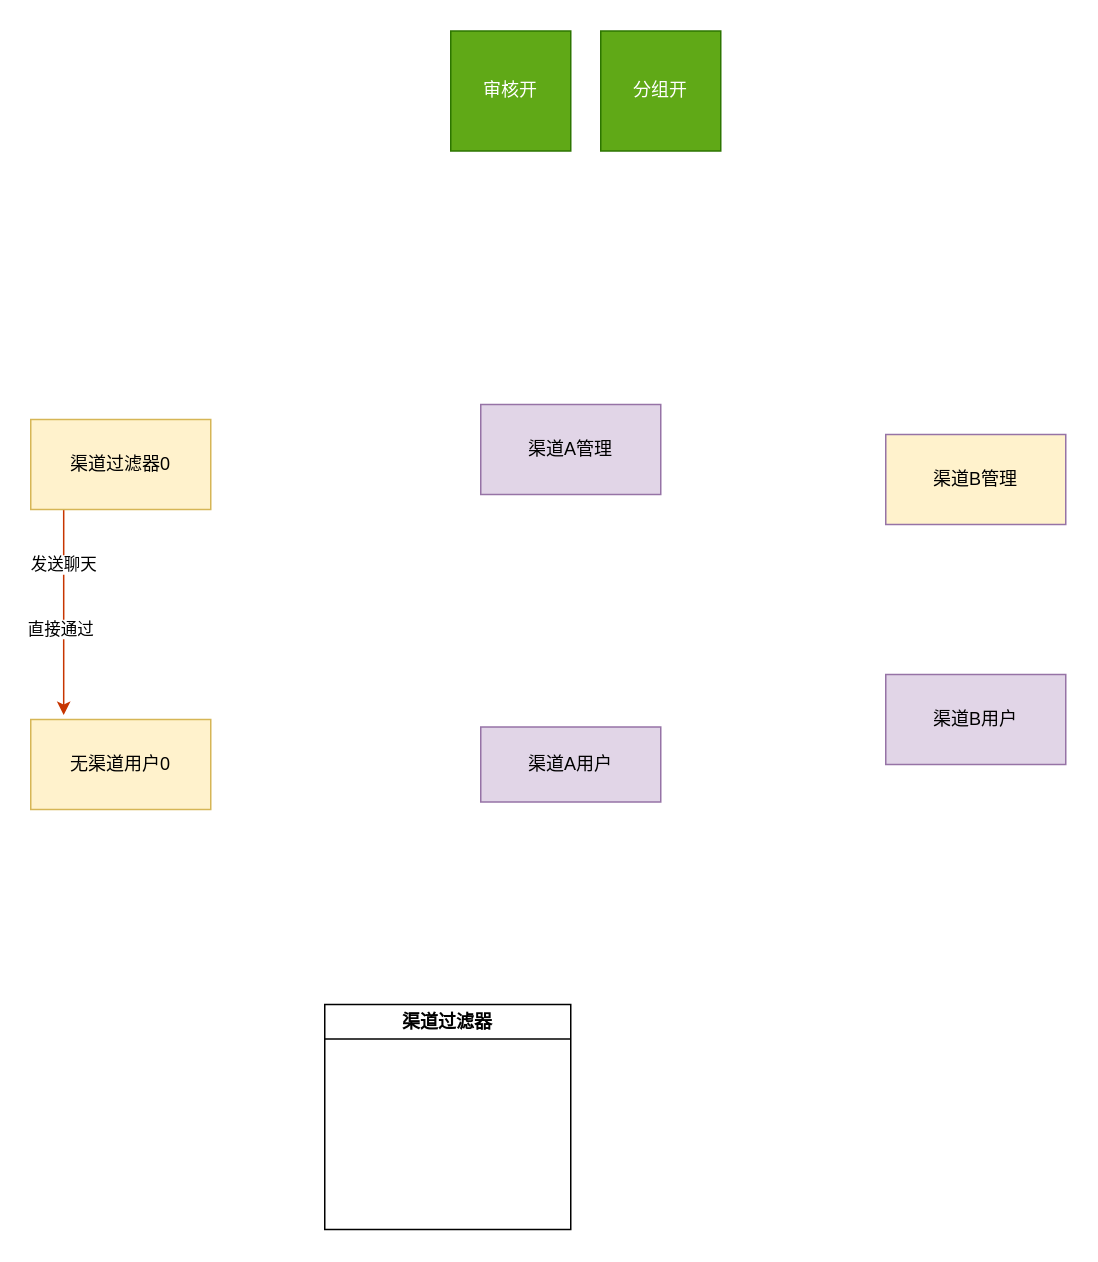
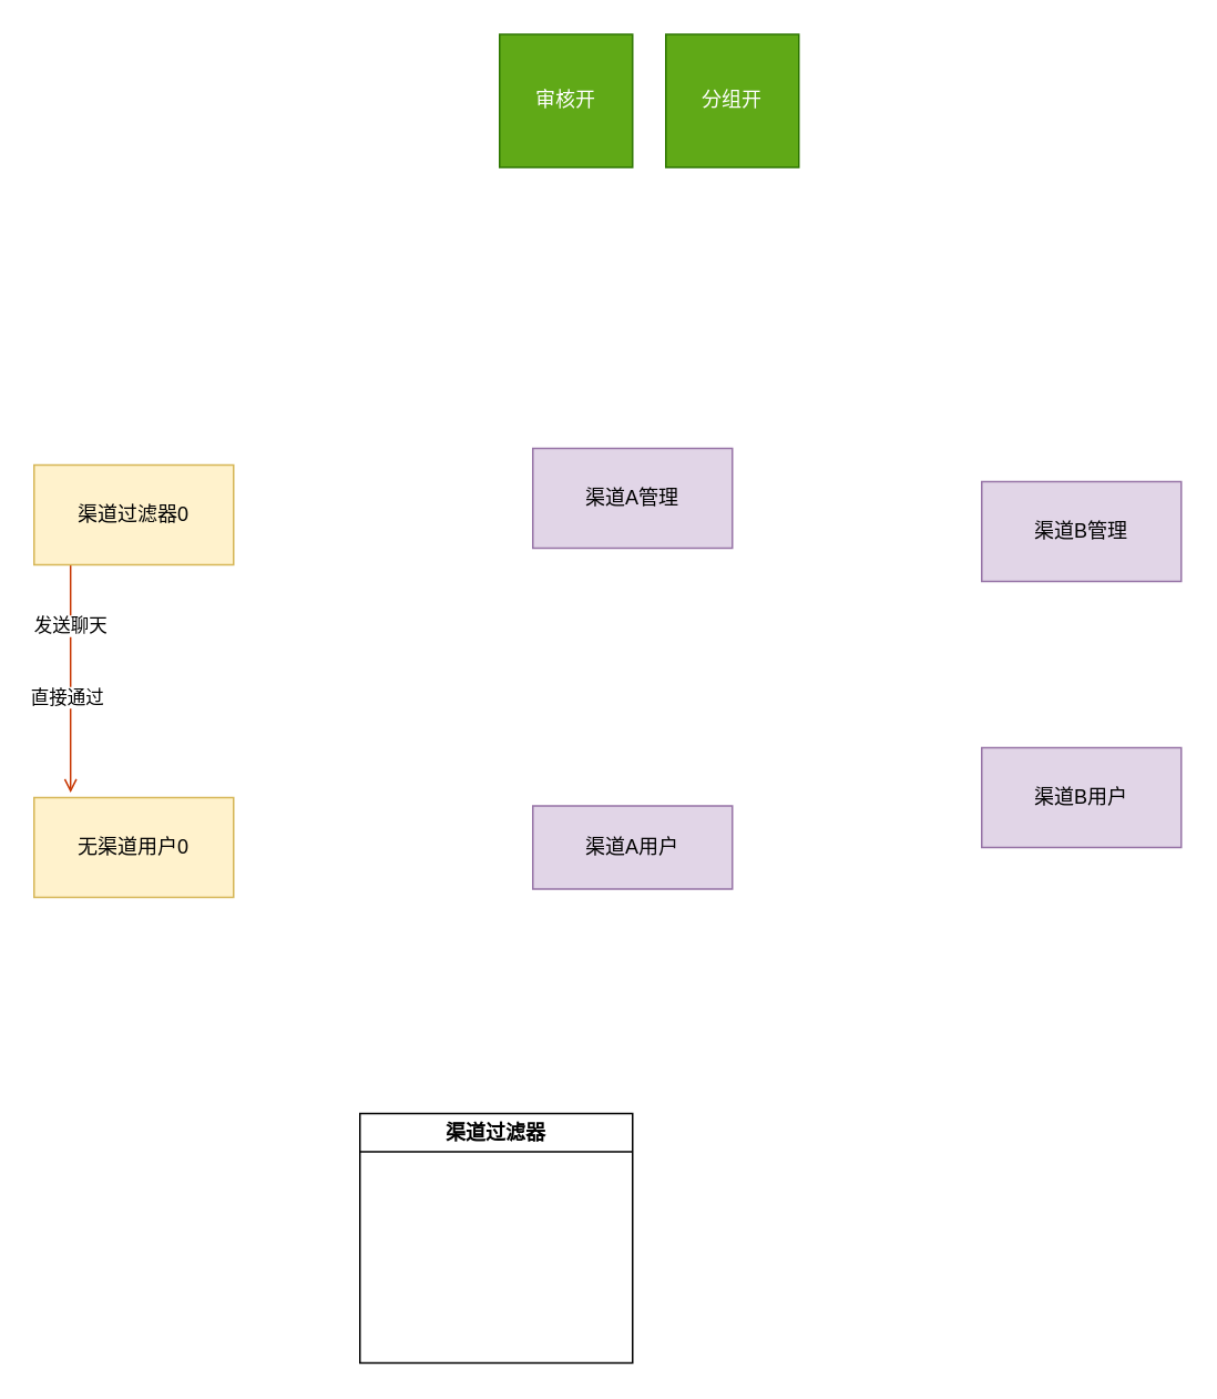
  <mxCell id="0" />
  <mxCell id="1" parent="0" />
  <mxCell id="2" value="审核开" style="whiteSpace=wrap;html=1;aspect=fixed;fillColor=#60a917;strokeColor=#2D7600;fontColor=#ffffff;" vertex="1" parent="1"><mxGeometry x="300" y="20" width="80" height="80" as="geometry" /></mxCell>
  <mxCell id="3" value="分组开" style="whiteSpace=wrap;html=1;aspect=fixed;fillColor=#60a917;strokeColor=#2D7600;fontColor=#ffffff;" vertex="1" parent="1"><mxGeometry x="400" y="20" width="80" height="80" as="geometry" /></mxCell>
- <mxCell id="4" style="edgeStyle=orthogonalEdgeStyle;rounded=0;orthogonalLoop=1;jettySize=auto;html=1;entryX=0.183;entryY=-0.05;entryDx=0;entryDy=0;fillColor=#fa6800;strokeColor=#C73500;exitX=0.183;exitY=0.983;exitDx=0;exitDy=0;exitPerimeter=0;entryPerimeter=0;" edge="1" parent="1" source="7" target="10"><mxGeometry relative="1" as="geometry"><mxPoint x="110" y="459" as="targetPoint" /></mxGeometry></mxCell>
+ <mxCell id="4" style="edgeStyle=orthogonalEdgeStyle;rounded=0;orthogonalLoop=1;jettySize=auto;html=1;entryX=0.183;entryY=-0.05;entryDx=0;entryDy=0;fillColor=#fa6800;strokeColor=#C73500;exitX=0.183;exitY=0.983;exitDx=0;exitDy=0;exitPerimeter=0;entryPerimeter=0;endArrow=open;" edge="1" parent="1" source="7" target="10"><mxGeometry relative="1" as="geometry"><mxPoint x="110" y="459" as="targetPoint" /></mxGeometry></mxCell>
  <mxCell id="5" value="发送聊天" style="edgeLabel;html=1;align=center;verticalAlign=middle;resizable=0;points=[];" vertex="1" connectable="0" parent="4"><mxGeometry x="0.25" y="-2" relative="1" as="geometry"><mxPoint x="2" y="-48" as="offset" /></mxGeometry></mxCell>
  <mxCell id="6" value="直接通过" style="edgeLabel;html=1;align=center;verticalAlign=middle;resizable=0;points=[];" vertex="1" connectable="0" parent="4"><mxGeometry x="0.178" y="-2" relative="1" as="geometry"><mxPoint as="offset" /></mxGeometry></mxCell>
  <mxCell id="7" value="渠道过滤器0" style="rounded=0;whiteSpace=wrap;html=1;fillColor=#fff2cc;strokeColor=#d6b656;" vertex="1" parent="1"><mxGeometry x="20" y="279" width="120" height="60" as="geometry" /></mxCell>
  <mxCell id="8" value="渠道A管理" style="rounded=0;whiteSpace=wrap;html=1;fillColor=#e1d5e7;strokeColor=#9673a6;" vertex="1" parent="1"><mxGeometry x="320" y="269" width="120" height="60" as="geometry" /></mxCell>
- <mxCell id="9" value="渠道B管理" style="rounded=0;whiteSpace=wrap;html=1;fillColor=#fff2cc;strokeColor=#9673a6;" vertex="1" parent="1"><mxGeometry x="590" y="289" width="120" height="60" as="geometry" /></mxCell>
+ <mxCell id="9" value="渠道B管理" style="rounded=0;whiteSpace=wrap;html=1;fillColor=#e1d5e7;strokeColor=#9673a6;" vertex="1" parent="1"><mxGeometry x="590" y="289" width="120" height="60" as="geometry" /></mxCell>
  <mxCell id="10" value="无渠道用户0" style="rounded=0;whiteSpace=wrap;html=1;fillColor=#fff2cc;strokeColor=#d6b656;" vertex="1" parent="1"><mxGeometry x="20" y="479" width="120" height="60" as="geometry" /></mxCell>
  <mxCell id="11" value="渠道A用户" style="rounded=0;whiteSpace=wrap;html=1;fillColor=#e1d5e7;strokeColor=#9673a6;" vertex="1" parent="1"><mxGeometry x="320" y="484" width="120" height="50" as="geometry" /></mxCell>
  <mxCell id="12" value="渠道B用户" style="rounded=0;whiteSpace=wrap;html=1;fillColor=#e1d5e7;strokeColor=#9673a6;" vertex="1" parent="1"><mxGeometry x="590" y="449" width="120" height="60" as="geometry" /></mxCell>
  <mxCell id="13" value="渠道过滤器" style="swimlane;whiteSpace=wrap;html=1;" vertex="1" parent="1"><mxGeometry x="216" y="669" width="164" height="150" as="geometry" /></mxCell>
